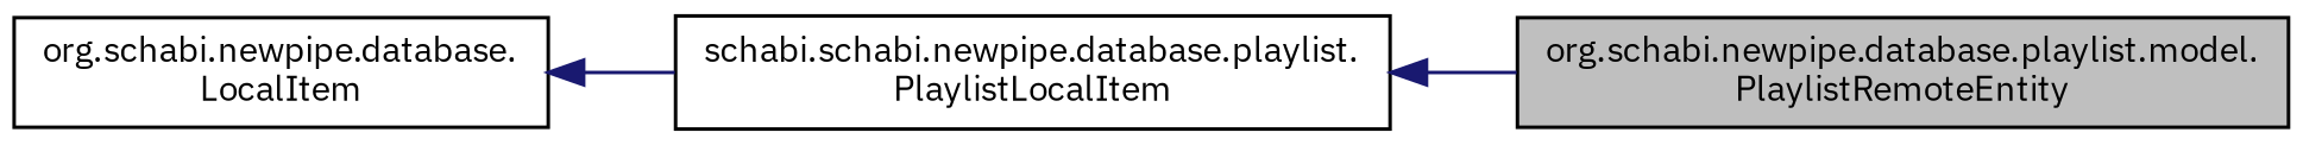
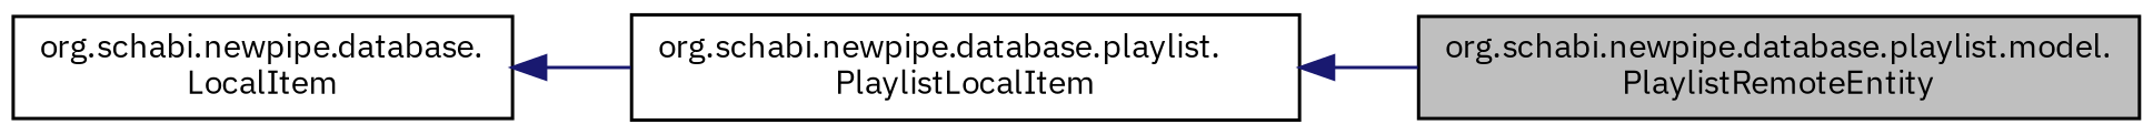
  digraph {
    rankdir=LR
    fontname="IBM Plex Sans"
    node [color=black fillcolor=white fontname="IBM Plex Sans" fontsize=10 shape=record style=filled]
    edge [color=midnightblue dir=back fontname="IBM Plex Sans" fontsize=10 labelfontname=Helvetica labelfontsize=10 style=solid]
    n1 [fillcolor=grey75 fontcolor=black height=0.2 label="org.schabi.newpipe.database.playlist.model.\lPlaylistRemoteEntity" width=0.4]
-   n2 [height=0.2 label="schabi.schabi.newpipe.database.playlist.\lPlaylistLocalItem" width=0.4]
+   n2 [height=0.2 label="org.schabi.newpipe.database.playlist.\lPlaylistLocalItem" width=0.4]
    n3 [height=0.2 label="org.schabi.newpipe.database.\lLocalItem" width=0.4]
    n2 -> n1
    n3 -> n2
  }
